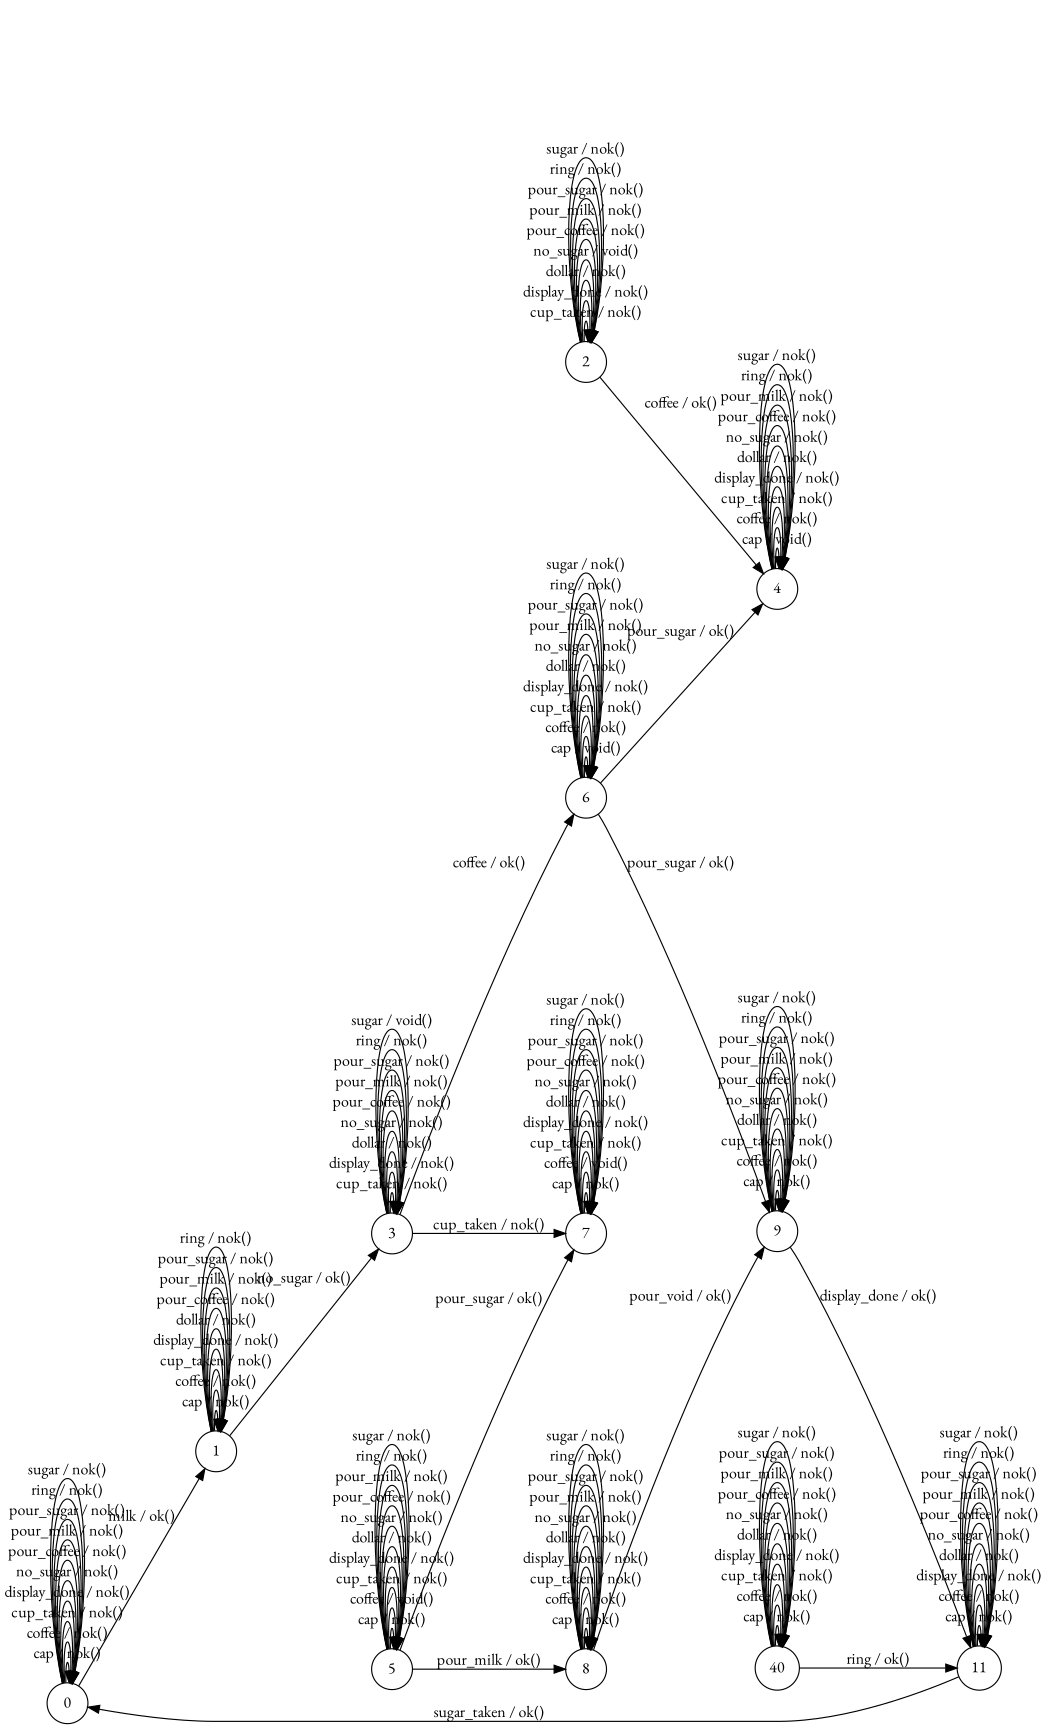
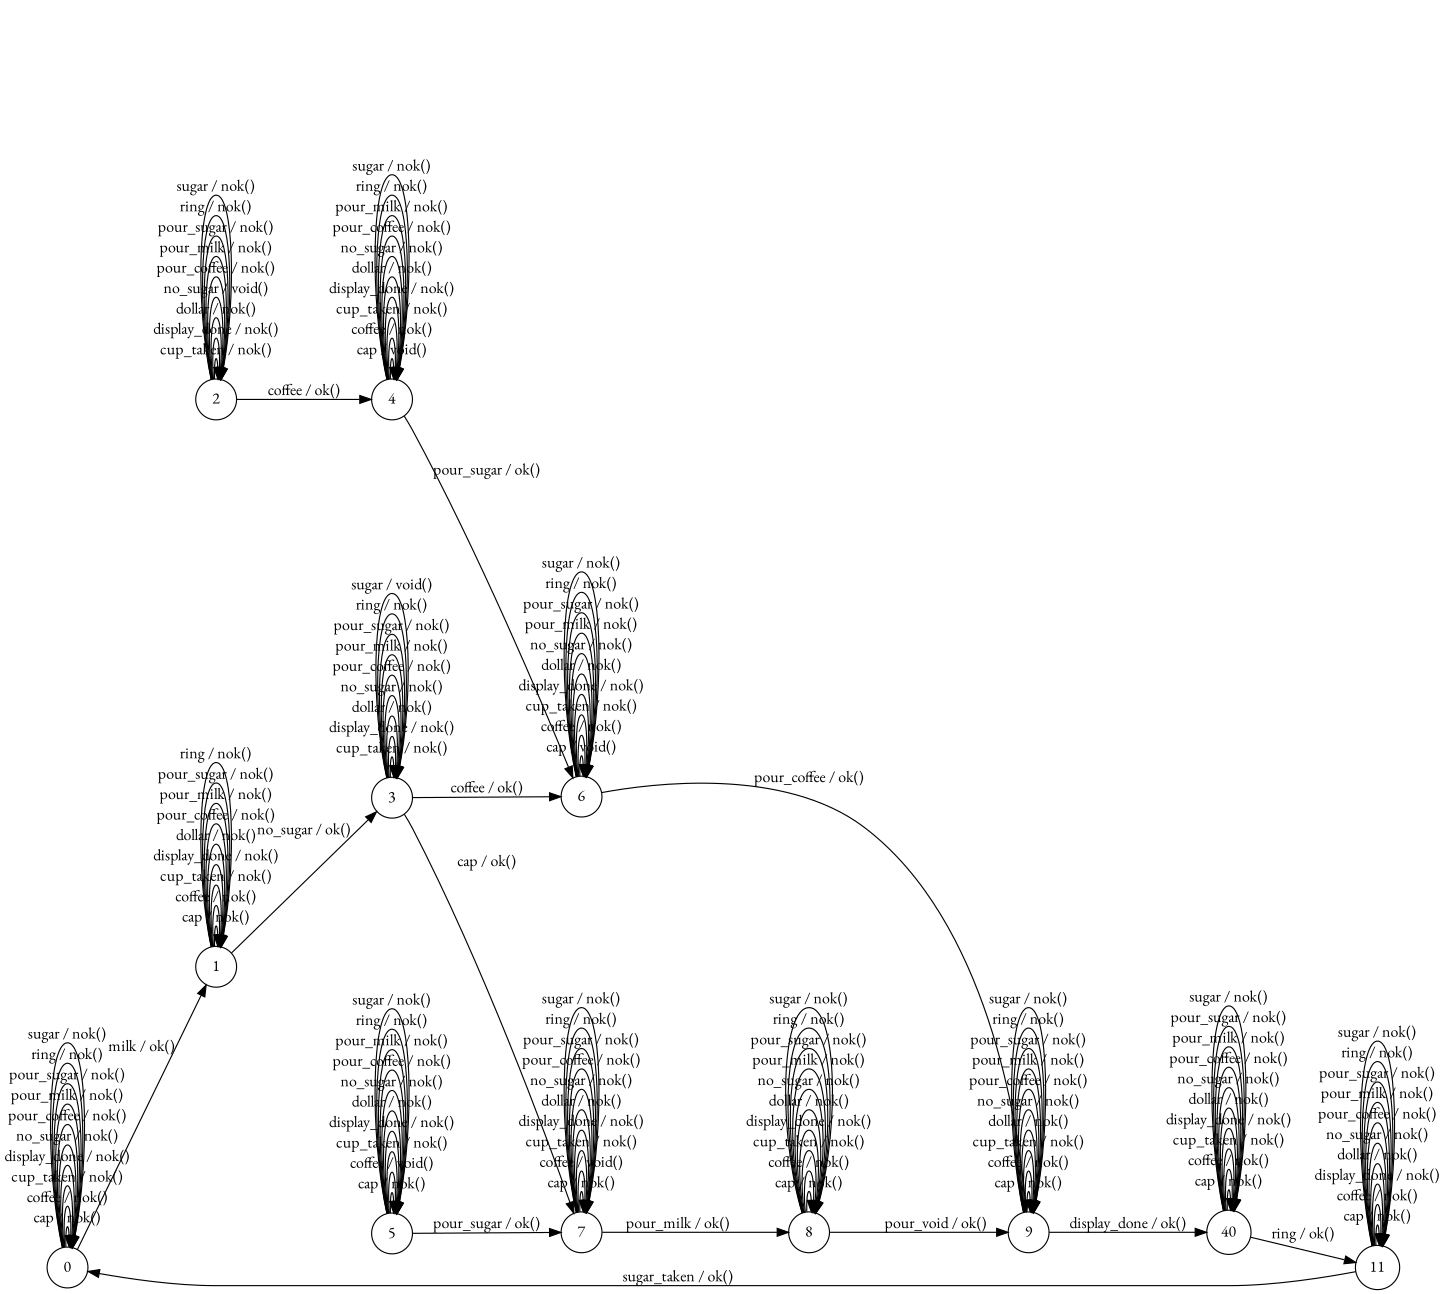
  digraph {
    fontname="EB Garamond"
    rankdir=LR
    node [fontname="EB Garamond" shape=circle]
    edge [fontname="EB Garamond"]
    n1 [label=0]
    n2 [label=1]
    n3 [label=3]
    n4 [label=2]
    n5 [label=4]
    n6 [label=6]
    n7 [label=7]
    n8 [label=5]
    n9 [label=9]
    n10 [label=8]
    n11 [label=40]
    n12 [label=11]
    n1 -> n1 [label="cap / nok()"]
    n1 -> n1 [label="coffee / nok()"]
    n1 -> n1 [label="cup_taken / nok()"]
    n1 -> n1 [label="display_done / nok()"]
    n1 -> n1 [label="no_sugar / nok()"]
    n1 -> n1 [label="pour_coffee / nok()"]
    n1 -> n1 [label="pour_milk / nok()"]
    n1 -> n1 [label="pour_sugar / nok()"]
    n1 -> n1 [label="ring / nok()"]
    n1 -> n1 [label="sugar / nok()"]
    n1 -> n2 [label="milk / ok()"]
    n2 -> n2 [label="cap / nok()"]
    n2 -> n2 [label="coffee / nok()"]
    n2 -> n2 [label="cup_taken / nok()"]
    n2 -> n2 [label="display_done / nok()"]
    n2 -> n2 [label="dollar / nok()"]
    n2 -> n2 [label="pour_coffee / nok()"]
    n2 -> n2 [label="pour_milk / nok()"]
    n2 -> n2 [label="pour_sugar / nok()"]
    n2 -> n2 [label="ring / nok()"]
    n2 -> n3 [label="no_sugar / ok()"]
    n3 -> n3 [label="cup_taken / nok()"]
    n3 -> n3 [label="display_done / nok()"]
    n3 -> n3 [label="dollar / nok()"]
    n3 -> n3 [label="no_sugar / nok()"]
    n3 -> n3 [label="pour_coffee / nok()"]
    n3 -> n3 [label="pour_milk / nok()"]
    n3 -> n3 [label="pour_sugar / nok()"]
    n3 -> n3 [label="ring / nok()"]
    n3 -> n3 [label="sugar / void()"]
    n3 -> n6 [label="coffee / ok()"]
-   n3 -> n7 [label="cup_taken / nok()"]
+   n3 -> n7 [label="cap / ok()"]
    n4 -> n4 [label="cup_taken / nok()"]
    n4 -> n4 [label="display_done / nok()"]
    n4 -> n4 [label="dollar / nok()"]
    n4 -> n4 [label="no_sugar / void()"]
    n4 -> n4 [label="pour_coffee / nok()"]
    n4 -> n4 [label="pour_milk / nok()"]
    n4 -> n4 [label="pour_sugar / nok()"]
    n4 -> n4 [label="ring / nok()"]
    n4 -> n4 [label="sugar / nok()"]
    n4 -> n5 [label="coffee / ok()"]
    n5 -> n5 [label="cap / void()"]
    n5 -> n5 [label="coffee / nok()"]
    n5 -> n5 [label="cup_taken / nok()"]
    n5 -> n5 [label="display_done / nok()"]
    n5 -> n5 [label="dollar / nok()"]
    n5 -> n5 [label="no_sugar / nok()"]
    n5 -> n5 [label="pour_coffee / nok()"]
    n5 -> n5 [label="pour_milk / nok()"]
    n5 -> n5 [label="ring / nok()"]
    n5 -> n5 [label="sugar / nok()"]
-   n6 -> n5 [label="pour_sugar / ok()"]
+   n5 -> n6 [label="pour_sugar / ok()"]
    n6 -> n6 [label="cap / void()"]
    n6 -> n6 [label="coffee / nok()"]
    n6 -> n6 [label="cup_taken / nok()"]
    n6 -> n6 [label="display_done / nok()"]
    n6 -> n6 [label="dollar / nok()"]
    n6 -> n6 [label="no_sugar / nok()"]
    n6 -> n6 [label="pour_milk / nok()"]
    n6 -> n6 [label="pour_sugar / nok()"]
    n6 -> n6 [label="ring / nok()"]
    n6 -> n6 [label="sugar / nok()"]
-   n6 -> n9 [label="pour_sugar / ok()"]
+   n6 -> n9 [label="pour_coffee / ok()"]
    n7 -> n7 [label="cap / nok()"]
    n7 -> n7 [label="coffee / void()"]
    n7 -> n7 [label="cup_taken / nok()"]
    n7 -> n7 [label="display_done / nok()"]
    n7 -> n7 [label="dollar / nok()"]
    n7 -> n7 [label="no_sugar / nok()"]
    n7 -> n7 [label="pour_coffee / nok()"]
    n7 -> n7 [label="pour_sugar / nok()"]
    n7 -> n7 [label="ring / nok()"]
    n7 -> n7 [label="sugar / nok()"]
-   n8 -> n10 [label="pour_milk / ok()"]
+   n7 -> n10 [label="pour_milk / ok()"]
    n8 -> n7 [label="pour_sugar / ok()"]
    n8 -> n8 [label="cap / nok()"]
    n8 -> n8 [label="coffee / void()"]
    n8 -> n8 [label="cup_taken / nok()"]
    n8 -> n8 [label="display_done / nok()"]
    n8 -> n8 [label="dollar / nok()"]
    n8 -> n8 [label="no_sugar / nok()"]
    n8 -> n8 [label="pour_coffee / nok()"]
    n8 -> n8 [label="pour_milk / nok()"]
    n8 -> n8 [label="ring / nok()"]
    n8 -> n8 [label="sugar / nok()"]
    n9 -> n9 [label="cap / nok()"]
    n9 -> n9 [label="coffee / nok()"]
    n9 -> n9 [label="cup_taken / nok()"]
    n9 -> n9 [label="dollar / nok()"]
    n9 -> n9 [label="no_sugar / nok()"]
    n9 -> n9 [label="pour_coffee / nok()"]
    n9 -> n9 [label="pour_milk / nok()"]
    n9 -> n9 [label="pour_sugar / nok()"]
    n9 -> n9 [label="ring / nok()"]
    n9 -> n9 [label="sugar / nok()"]
-   n9 -> n12 [label="display_done / ok()"]
+   n9 -> n11 [label="display_done / ok()"]
    n10 -> n9 [label="pour_void / ok()"]
    n10 -> n10 [label="cap / nok()"]
    n10 -> n10 [label="coffee / nok()"]
    n10 -> n10 [label="cup_taken / nok()"]
    n10 -> n10 [label="display_done / nok()"]
    n10 -> n10 [label="dollar / nok()"]
    n10 -> n10 [label="no_sugar / nok()"]
    n10 -> n10 [label="pour_milk / nok()"]
    n10 -> n10 [label="pour_sugar / nok()"]
    n10 -> n10 [label="ring / nok()"]
    n10 -> n10 [label="sugar / nok()"]
    n11 -> n11 [label="cap / nok()"]
    n11 -> n11 [label="coffee / nok()"]
    n11 -> n11 [label="cup_taken / nok()"]
    n11 -> n11 [label="display_done / nok()"]
    n11 -> n11 [label="dollar / nok()"]
    n11 -> n11 [label="no_sugar / nok()"]
    n11 -> n11 [label="pour_coffee / nok()"]
    n11 -> n11 [label="pour_milk / nok()"]
    n11 -> n11 [label="pour_sugar / nok()"]
    n11 -> n11 [label="sugar / nok()"]
    n11 -> n12 [label="ring / ok()"]
    n12 -> n1 [label="sugar_taken / ok()"]
    n12 -> n12 [label="cap / nok()"]
    n12 -> n12 [label="coffee / nok()"]
    n12 -> n12 [label="display_done / nok()"]
    n12 -> n12 [label="dollar / nok()"]
    n12 -> n12 [label="no_sugar / nok()"]
    n12 -> n12 [label="pour_coffee / nok()"]
    n12 -> n12 [label="pour_milk / nok()"]
    n12 -> n12 [label="pour_sugar / nok()"]
    n12 -> n12 [label="ring / nok()"]
    n12 -> n12 [label="sugar / nok()"]
  }
